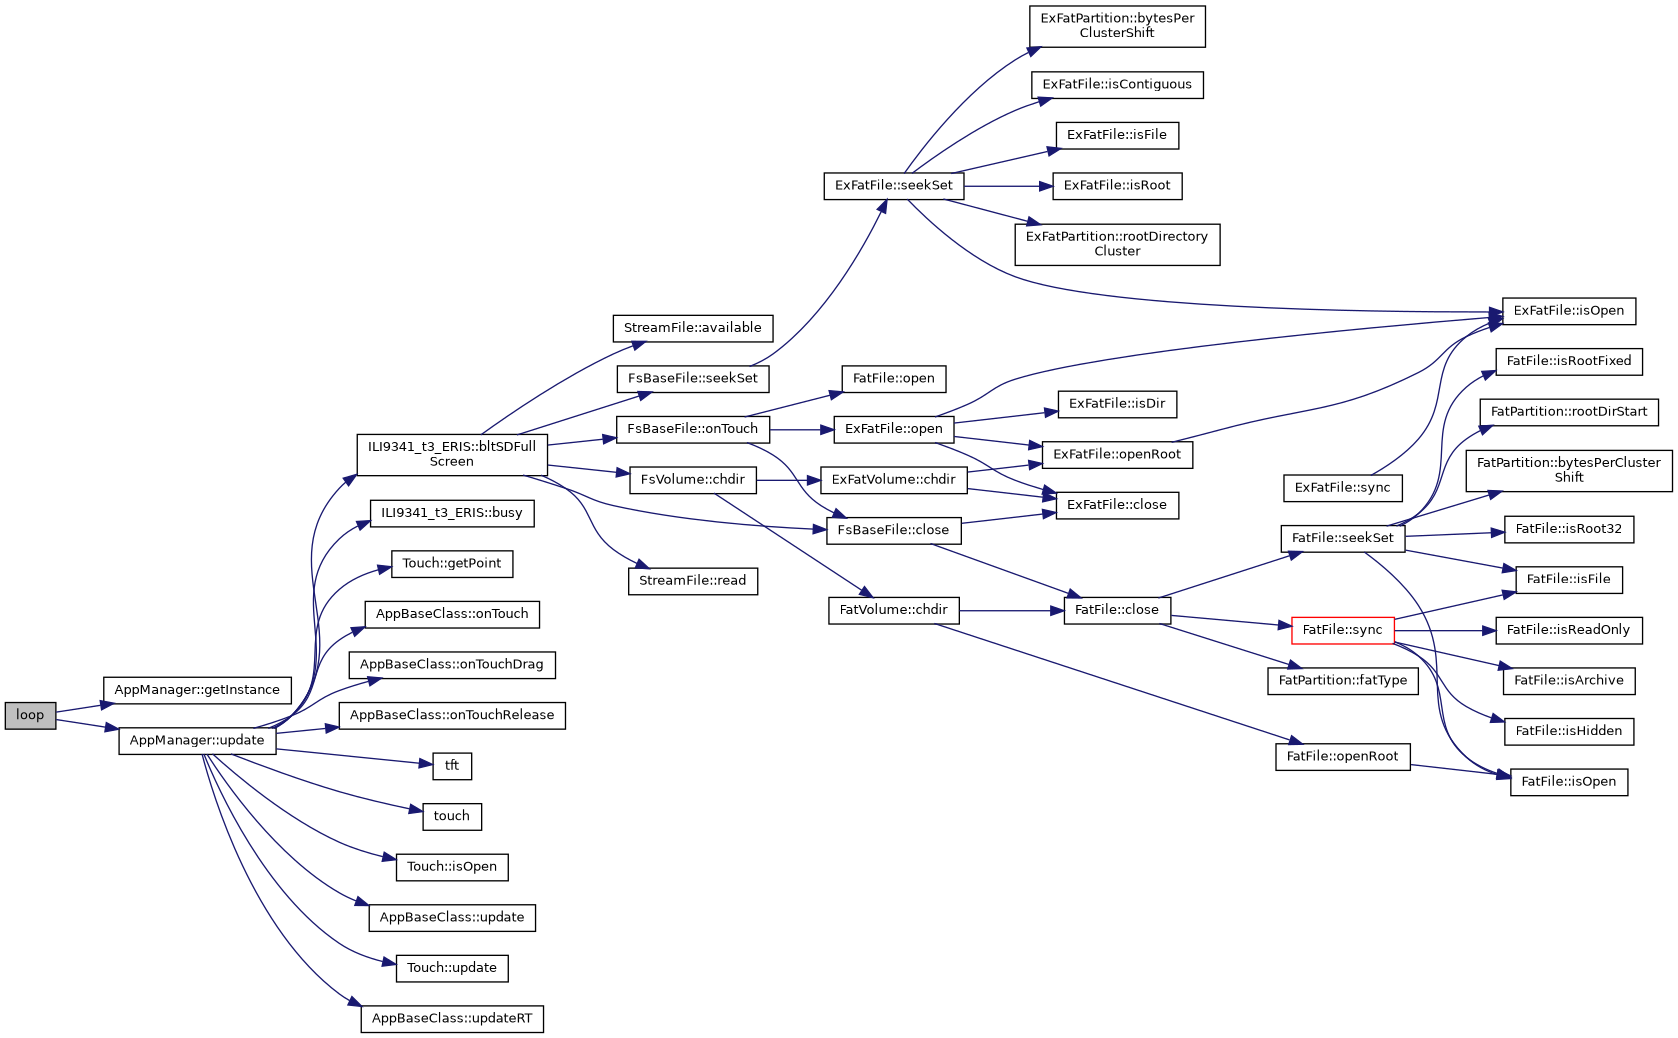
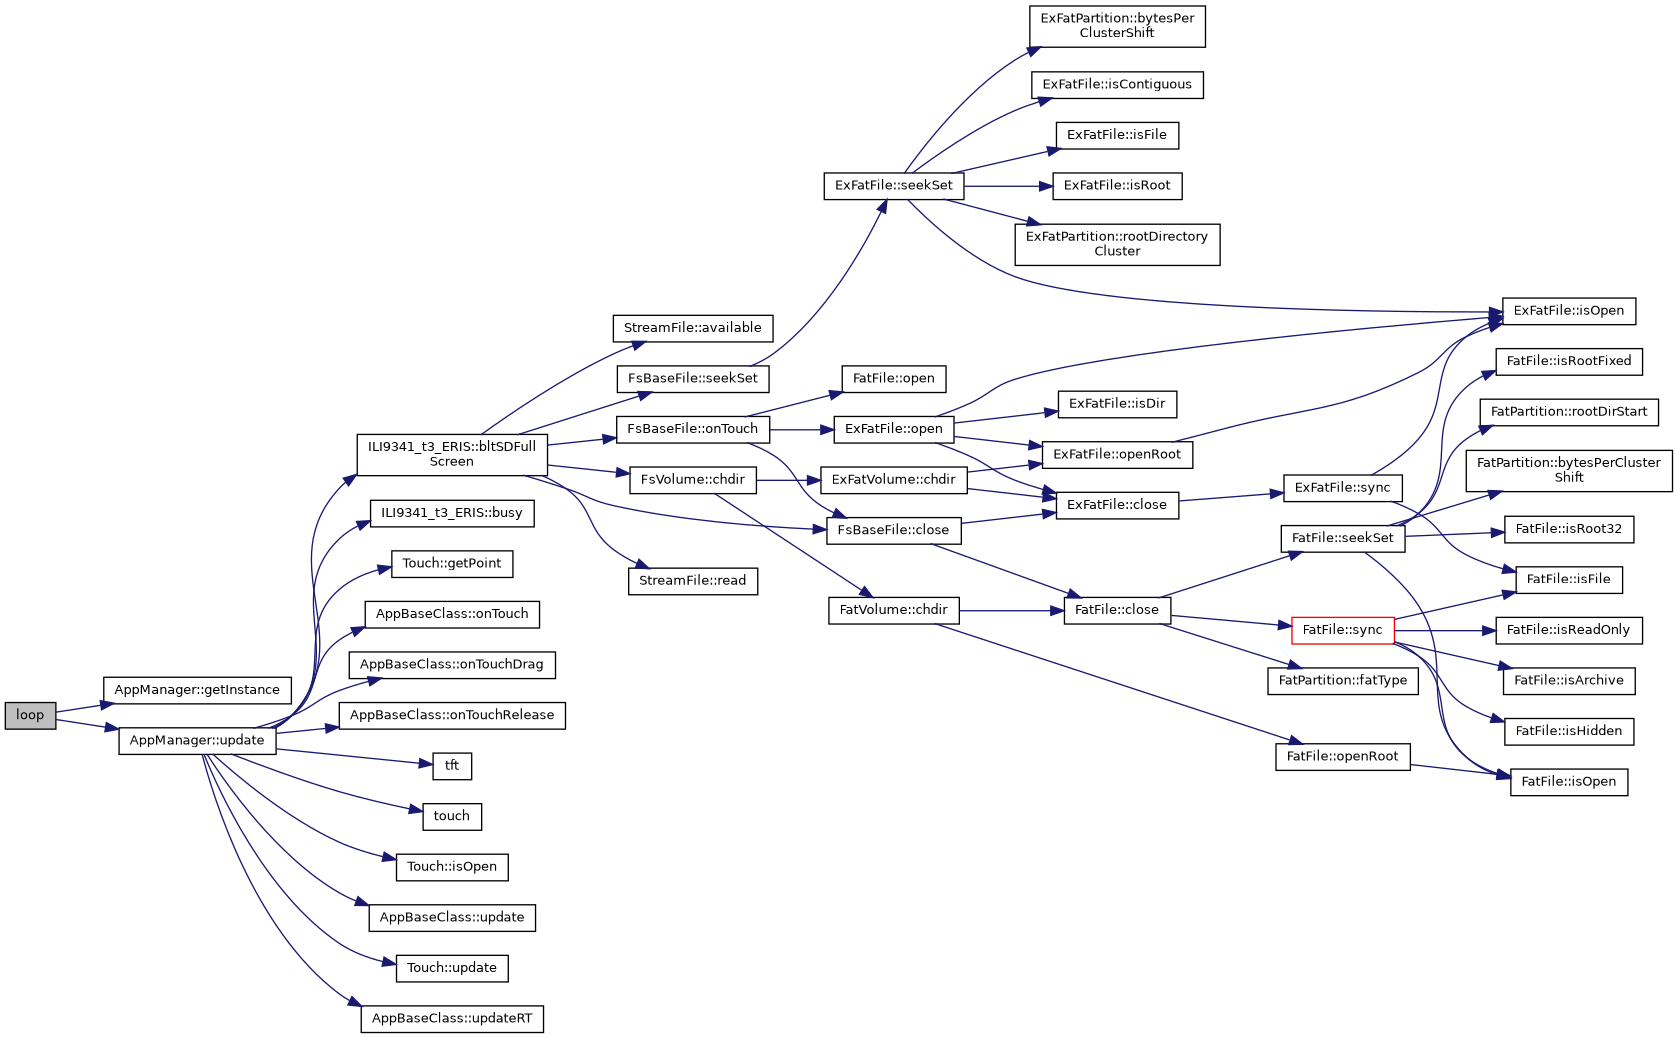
  digraph {
    rankdir=LR
    node [color=black fillcolor=white fontname=Helvetica fontsize=10 shape=record style=filled]
    edge [color=midnightblue fontname=Helvetica fontsize=10 labelfontname=Helvetica labelfontsize=10 style=solid]
    n1 [fillcolor=grey75 fontcolor=black height=0.2 label=loop width=0.4]
    n2 [height=0.2 label="AppManager::getInstance" width=0.4]
    n3 [height=0.2 label="AppManager::update" width=0.4]
    n4 [height=0.2 label="ILI9341_t3_ERIS::bltSDFull\lScreen" width=0.4]
    n5 [height=0.2 label="ILI9341_t3_ERIS::busy" width=0.4]
    n6 [height=0.2 label="Touch::getPoint" width=0.4]
    n7 [height=0.2 label="AppBaseClass::onTouch" width=0.4]
    n8 [height=0.2 label="AppBaseClass::onTouchDrag" width=0.4]
    n9 [height=0.2 label="AppBaseClass::onTouchRelease" width=0.4]
    n10 [height=0.2 label=tft width=0.4]
    n11 [height=0.2 label=touch width=0.4]
    n12 [height=0.2 label="Touch::isOpen" width=0.4]
    n13 [height=0.2 label="AppBaseClass::update" width=0.4]
    n14 [height=0.2 label="Touch::update" width=0.4]
    n15 [height=0.2 label="AppBaseClass::updateRT" width=0.4]
    n16 [height=0.2 label="StreamFile::available" width=0.4]
    n17 [height=0.2 label="FsVolume::chdir" width=0.4]
    n18 [height=0.2 label="FsBaseFile::close" width=0.4]
    n19 [height=0.2 label="FsBaseFile::onTouch" width=0.4]
    n20 [height=0.2 label="StreamFile::read" width=0.4]
    n21 [height=0.2 label="FsBaseFile::seekSet" width=0.4]
    n22 [height=0.2 label="ExFatVolume::chdir" width=0.4]
    n23 [height=0.2 label="FatVolume::chdir" width=0.4]
    n24 [height=0.2 label="ExFatFile::close" width=0.4]
    n25 [height=0.2 label="FatFile::close" width=0.4]
    n26 [height=0.2 label="ExFatFile::open" width=0.4]
    n27 [height=0.2 label="FatFile::open" width=0.4]
    n28 [height=0.2 label="ExFatFile::seekSet" width=0.4]
    n29 [height=0.2 label="ExFatFile::openRoot" width=0.4]
    n30 [height=0.2 label="FatFile::openRoot" width=0.4]
    n31 [height=0.2 label="ExFatFile::sync" width=0.4]
    n32 [height=0.2 label="ExFatFile::isOpen" width=0.4]
    n33 [color=red height=0.2 label="FatFile::sync" width=0.4]
    n34 [height=0.2 label="FatPartition::fatType" width=0.4]
    n35 [height=0.2 label="FatFile::seekSet" width=0.4]
    n36 [height=0.2 label="FatFile::isOpen" width=0.4]
    n37 [height=0.2 label="FatFile::isArchive" width=0.4]
    n38 [height=0.2 label="FatFile::isFile" width=0.4]
    n39 [height=0.2 label="FatFile::isHidden" width=0.4]
    n40 [height=0.2 label="FatFile::isReadOnly" width=0.4]
    n41 [height=0.2 label="ExFatFile::isDir" width=0.4]
    n42 [height=0.2 label="FatPartition::bytesPerCluster\lShift" width=0.4]
    n43 [height=0.2 label="FatFile::isRoot32" width=0.4]
    n44 [height=0.2 label="FatFile::isRootFixed" width=0.4]
    n45 [height=0.2 label="FatPartition::rootDirStart" width=0.4]
    n46 [height=0.2 label="ExFatPartition::bytesPer\lClusterShift" width=0.4]
    n47 [height=0.2 label="ExFatFile::isContiguous" width=0.4]
    n48 [height=0.2 label="ExFatFile::isFile" width=0.4]
    n49 [height=0.2 label="ExFatFile::isRoot" width=0.4]
    n50 [height=0.2 label="ExFatPartition::rootDirectory\lCluster" width=0.4]
    n1 -> n2
    n1 -> n3
    n3 -> n4
    n3 -> n5
    n3 -> n6
    n3 -> n7
    n3 -> n8
    n3 -> n9
    n3 -> n10
    n3 -> n11
    n3 -> n12
    n3 -> n13
    n3 -> n14
    n3 -> n15
    n4 -> n16
    n4 -> n17
    n4 -> n18
    n4 -> n19
    n4 -> n20
    n4 -> n21
    n17 -> n22
    n17 -> n23
    n18 -> n24
    n18 -> n25
    n19 -> n18
    n19 -> n26
    n19 -> n27
    n21 -> n28
    n22 -> n24
    n22 -> n29
    n23 -> n25
    n23 -> n30
+   n24 -> n31
    n25 -> n33
    n25 -> n34
    n25 -> n35
    n26 -> n24
    n26 -> n29
    n26 -> n32
    n26 -> n41
    n28 -> n32
    n28 -> n46
    n28 -> n47
    n28 -> n48
    n28 -> n49
    n28 -> n50
    n29 -> n32
    n30 -> n36
    n31 -> n32
    n33 -> n36
    n33 -> n37
    n33 -> n38
    n33 -> n39
    n33 -> n40
    n35 -> n36
-   n35 -> n38
+   n31 -> n38
    n35 -> n42
    n35 -> n43
    n35 -> n44
    n35 -> n45
  }
